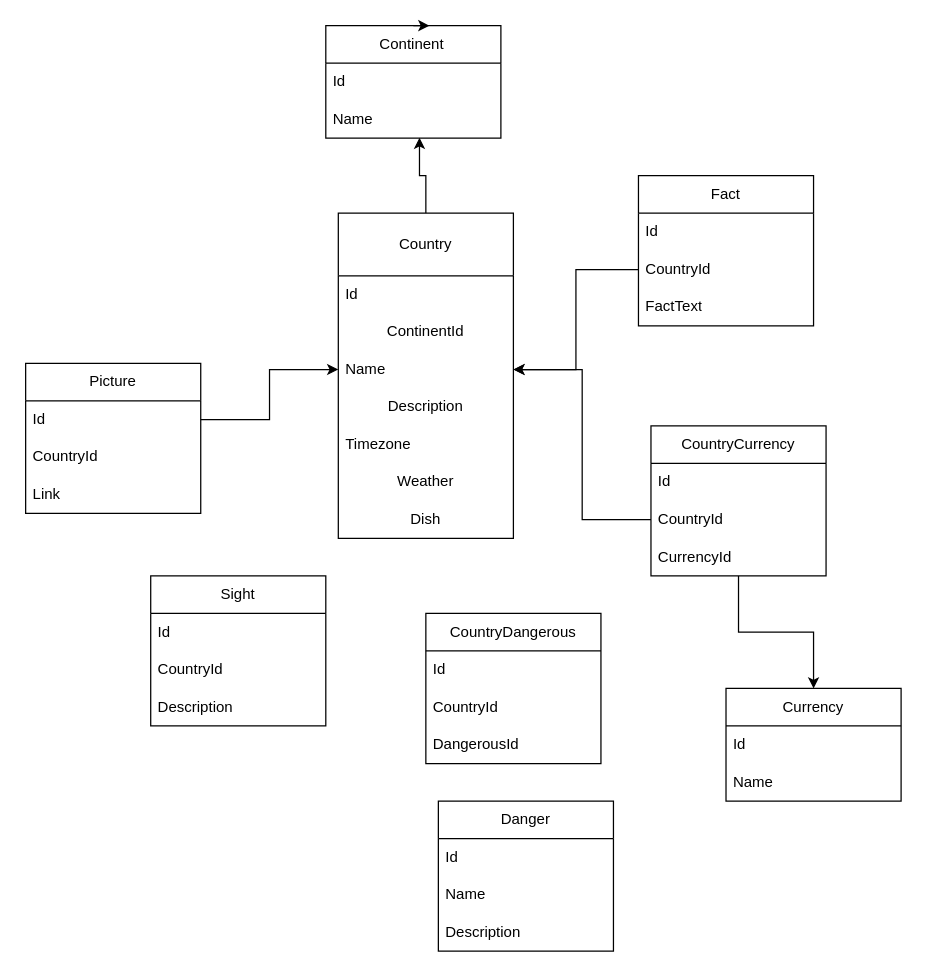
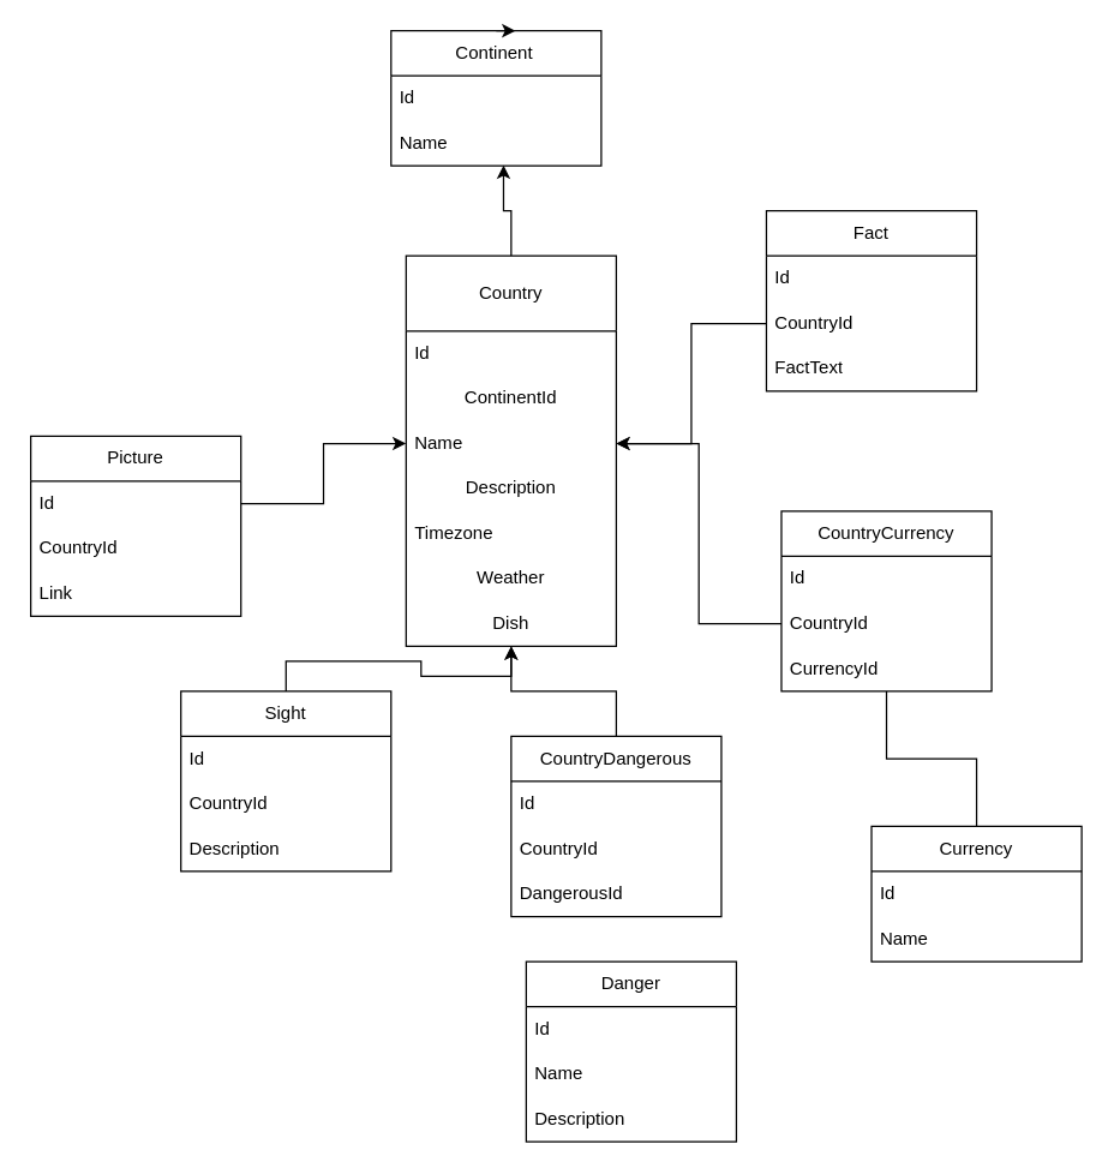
  <mxCell id="0" />
  <mxCell id="1" parent="0" />
  <mxCell id="2" style="edgeStyle=orthogonalEdgeStyle;rounded=0;orthogonalLoop=1;jettySize=auto;html=1;entryX=0.535;entryY=0.986;entryDx=0;entryDy=0;entryPerimeter=0;" edge="1" parent="1" source="3" target="13"><mxGeometry relative="1" as="geometry" /></mxCell>
  <mxCell id="3" value="Country" style="swimlane;fontStyle=0;childLayout=stackLayout;horizontal=1;startSize=50;horizontalStack=0;resizeParent=1;resizeParentMax=0;resizeLast=0;collapsible=1;marginBottom=0;whiteSpace=wrap;html=1;" vertex="1" parent="1"><mxGeometry x="270" y="170" width="140" height="260" as="geometry" /></mxCell>
  <mxCell id="4" value="Id&lt;span style=&quot;white-space: pre;&quot;&gt;&#09;&lt;/span&gt;" style="text;strokeColor=none;fillColor=none;align=left;verticalAlign=middle;spacingLeft=4;spacingRight=4;overflow=hidden;points=[[0,0.5],[1,0.5]];portConstraint=eastwest;rotatable=0;whiteSpace=wrap;html=1;" vertex="1" parent="3"><mxGeometry y="50" width="140" height="30" as="geometry" /></mxCell>
  <mxCell id="5" value="ContinentId" style="text;html=1;strokeColor=none;fillColor=none;align=center;verticalAlign=middle;whiteSpace=wrap;rounded=0;" vertex="1" parent="3"><mxGeometry y="80" width="140" height="30" as="geometry" /></mxCell>
  <mxCell id="6" value="Name" style="text;strokeColor=none;fillColor=none;align=left;verticalAlign=middle;spacingLeft=4;spacingRight=4;overflow=hidden;points=[[0,0.5],[1,0.5]];portConstraint=eastwest;rotatable=0;whiteSpace=wrap;html=1;" vertex="1" parent="3"><mxGeometry y="110" width="140" height="30" as="geometry" /></mxCell>
  <mxCell id="7" value="Description" style="text;html=1;strokeColor=none;fillColor=none;align=center;verticalAlign=middle;whiteSpace=wrap;rounded=0;" vertex="1" parent="3"><mxGeometry y="140" width="140" height="30" as="geometry" /></mxCell>
  <mxCell id="8" value="Timezone" style="text;strokeColor=none;fillColor=none;align=left;verticalAlign=middle;spacingLeft=4;spacingRight=4;overflow=hidden;points=[[0,0.5],[1,0.5]];portConstraint=eastwest;rotatable=0;whiteSpace=wrap;html=1;" vertex="1" parent="3"><mxGeometry y="170" width="140" height="30" as="geometry" /></mxCell>
  <mxCell id="9" value="Weather" style="text;html=1;strokeColor=none;fillColor=none;align=center;verticalAlign=middle;whiteSpace=wrap;rounded=0;" vertex="1" parent="3"><mxGeometry y="200" width="140" height="30" as="geometry" /></mxCell>
  <mxCell id="10" value="Dish" style="text;html=1;strokeColor=none;fillColor=none;align=center;verticalAlign=middle;whiteSpace=wrap;rounded=0;" vertex="1" parent="3"><mxGeometry y="230" width="140" height="30" as="geometry" /></mxCell>
  <mxCell id="11" value="Continent&lt;span style=&quot;white-space: pre;&quot;&gt;&#09;&lt;/span&gt;" style="swimlane;fontStyle=0;childLayout=stackLayout;horizontal=1;startSize=30;horizontalStack=0;resizeParent=1;resizeParentMax=0;resizeLast=0;collapsible=1;marginBottom=0;whiteSpace=wrap;html=1;" vertex="1" parent="1"><mxGeometry x="260" width="140" height="90" as="geometry" y="20" /></mxCell>
  <mxCell id="12" value="Id" style="text;strokeColor=none;fillColor=none;align=left;verticalAlign=middle;spacingLeft=4;spacingRight=4;overflow=hidden;points=[[0,0.5],[1,0.5]];portConstraint=eastwest;rotatable=0;whiteSpace=wrap;html=1;" vertex="1" parent="11"><mxGeometry y="30" width="140" height="30" as="geometry" /></mxCell>
  <mxCell id="13" value="Name" style="text;strokeColor=none;fillColor=none;align=left;verticalAlign=middle;spacingLeft=4;spacingRight=4;overflow=hidden;points=[[0,0.5],[1,0.5]];portConstraint=eastwest;rotatable=0;whiteSpace=wrap;html=1;" vertex="1" parent="11"><mxGeometry y="60" width="140" height="30" as="geometry" /></mxCell>
- <mxCell id="14" style="edgeStyle=orthogonalEdgeStyle;rounded=0;orthogonalLoop=1;jettySize=auto;html=1;entryX=0.5;entryY=0;entryDx=0;entryDy=0;" edge="1" parent="1" source="15" target="19"><mxGeometry relative="1" as="geometry" /></mxCell>
+ <mxCell id="14" style="edgeStyle=orthogonalEdgeStyle;rounded=0;orthogonalLoop=1;jettySize=auto;html=1;entryX=0.5;entryY=0;entryDx=0;entryDy=0;endArrow=none;" edge="1" parent="1" source="15" target="19"><mxGeometry relative="1" as="geometry" /></mxCell>
  <mxCell id="15" value="CountryCurrency" style="swimlane;fontStyle=0;childLayout=stackLayout;horizontal=1;startSize=30;horizontalStack=0;resizeParent=1;resizeParentMax=0;resizeLast=0;collapsible=1;marginBottom=0;whiteSpace=wrap;html=1;" vertex="1" parent="1"><mxGeometry x="520" y="340" width="140" height="120" as="geometry" /></mxCell>
  <mxCell id="16" value="Id" style="text;strokeColor=none;fillColor=none;align=left;verticalAlign=middle;spacingLeft=4;spacingRight=4;overflow=hidden;points=[[0,0.5],[1,0.5]];portConstraint=eastwest;rotatable=0;whiteSpace=wrap;html=1;" vertex="1" parent="15"><mxGeometry y="30" width="140" height="30" as="geometry" /></mxCell>
  <mxCell id="17" value="CountryId" style="text;strokeColor=none;fillColor=none;align=left;verticalAlign=middle;spacingLeft=4;spacingRight=4;overflow=hidden;points=[[0,0.5],[1,0.5]];portConstraint=eastwest;rotatable=0;whiteSpace=wrap;html=1;" vertex="1" parent="15"><mxGeometry y="60" width="140" height="30" as="geometry" /></mxCell>
  <mxCell id="18" value="CurrencyId" style="text;strokeColor=none;fillColor=none;align=left;verticalAlign=middle;spacingLeft=4;spacingRight=4;overflow=hidden;points=[[0,0.5],[1,0.5]];portConstraint=eastwest;rotatable=0;whiteSpace=wrap;html=1;" vertex="1" parent="15"><mxGeometry y="90" width="140" height="30" as="geometry" /></mxCell>
  <mxCell id="19" value="Currency" style="swimlane;fontStyle=0;childLayout=stackLayout;horizontal=1;startSize=30;horizontalStack=0;resizeParent=1;resizeParentMax=0;resizeLast=0;collapsible=1;marginBottom=0;whiteSpace=wrap;html=1;" vertex="1" parent="1"><mxGeometry x="580" y="550" width="140" height="90" as="geometry" /></mxCell>
  <mxCell id="20" value="Id" style="text;strokeColor=none;fillColor=none;align=left;verticalAlign=middle;spacingLeft=4;spacingRight=4;overflow=hidden;points=[[0,0.5],[1,0.5]];portConstraint=eastwest;rotatable=0;whiteSpace=wrap;html=1;" vertex="1" parent="19"><mxGeometry y="30" width="140" height="30" as="geometry" /></mxCell>
  <mxCell id="21" value="Name" style="text;strokeColor=none;fillColor=none;align=left;verticalAlign=middle;spacingLeft=4;spacingRight=4;overflow=hidden;points=[[0,0.5],[1,0.5]];portConstraint=eastwest;rotatable=0;whiteSpace=wrap;html=1;" vertex="1" parent="19"><mxGeometry y="60" width="140" height="30" as="geometry" /></mxCell>
+ <mxCell id="22" style="edgeStyle=orthogonalEdgeStyle;rounded=0;orthogonalLoop=1;jettySize=auto;html=1;exitX=0.5;exitY=0;exitDx=0;exitDy=0;entryX=0.5;entryY=1;entryDx=0;entryDy=0;" edge="1" parent="1" source="23" target="10"><mxGeometry relative="1" as="geometry"><mxPoint x="340" y="410" as="targetPoint" /></mxGeometry></mxCell>
  <mxCell id="23" value="CountryDangerous" style="swimlane;fontStyle=0;childLayout=stackLayout;horizontal=1;startSize=30;horizontalStack=0;resizeParent=1;resizeParentMax=0;resizeLast=0;collapsible=1;marginBottom=0;whiteSpace=wrap;html=1;" vertex="1" parent="1"><mxGeometry x="340" y="490" width="140" height="120" as="geometry" /></mxCell>
  <mxCell id="24" value="Id" style="text;strokeColor=none;fillColor=none;align=left;verticalAlign=middle;spacingLeft=4;spacingRight=4;overflow=hidden;points=[[0,0.5],[1,0.5]];portConstraint=eastwest;rotatable=0;whiteSpace=wrap;html=1;" vertex="1" parent="23"><mxGeometry y="30" width="140" height="30" as="geometry" /></mxCell>
  <mxCell id="25" value="CountryId" style="text;strokeColor=none;fillColor=none;align=left;verticalAlign=middle;spacingLeft=4;spacingRight=4;overflow=hidden;points=[[0,0.5],[1,0.5]];portConstraint=eastwest;rotatable=0;whiteSpace=wrap;html=1;" vertex="1" parent="23"><mxGeometry y="60" width="140" height="30" as="geometry" /></mxCell>
  <mxCell id="26" value="DangerousId" style="text;strokeColor=none;fillColor=none;align=left;verticalAlign=middle;spacingLeft=4;spacingRight=4;overflow=hidden;points=[[0,0.5],[1,0.5]];portConstraint=eastwest;rotatable=0;whiteSpace=wrap;html=1;" vertex="1" parent="23"><mxGeometry y="90" width="140" height="30" as="geometry" /></mxCell>
  <mxCell id="27" value="Danger" style="swimlane;fontStyle=0;childLayout=stackLayout;horizontal=1;startSize=30;horizontalStack=0;resizeParent=1;resizeParentMax=0;resizeLast=0;collapsible=1;marginBottom=0;whiteSpace=wrap;html=1;" vertex="1" parent="1"><mxGeometry x="350" y="640" width="140" height="120" as="geometry" /></mxCell>
  <mxCell id="28" value="Id" style="text;strokeColor=none;fillColor=none;align=left;verticalAlign=middle;spacingLeft=4;spacingRight=4;overflow=hidden;points=[[0,0.5],[1,0.5]];portConstraint=eastwest;rotatable=0;whiteSpace=wrap;html=1;" vertex="1" parent="27"><mxGeometry y="30" width="140" height="30" as="geometry" /></mxCell>
  <mxCell id="29" value="Name" style="text;strokeColor=none;fillColor=none;align=left;verticalAlign=middle;spacingLeft=4;spacingRight=4;overflow=hidden;points=[[0,0.5],[1,0.5]];portConstraint=eastwest;rotatable=0;whiteSpace=wrap;html=1;" vertex="1" parent="27"><mxGeometry y="60" width="140" height="30" as="geometry" /></mxCell>
  <mxCell id="30" value="Description" style="text;strokeColor=none;fillColor=none;align=left;verticalAlign=middle;spacingLeft=4;spacingRight=4;overflow=hidden;points=[[0,0.5],[1,0.5]];portConstraint=eastwest;rotatable=0;whiteSpace=wrap;html=1;" vertex="1" parent="27"><mxGeometry y="90" width="140" height="30" as="geometry" /></mxCell>
  <mxCell id="31" value="Picture" style="swimlane;fontStyle=0;childLayout=stackLayout;horizontal=1;startSize=30;horizontalStack=0;resizeParent=1;resizeParentMax=0;resizeLast=0;collapsible=1;marginBottom=0;whiteSpace=wrap;html=1;" vertex="1" parent="1"><mxGeometry x="20" y="290" width="140" height="120" as="geometry" /></mxCell>
  <mxCell id="32" value="Id" style="text;strokeColor=none;fillColor=none;align=left;verticalAlign=middle;spacingLeft=4;spacingRight=4;overflow=hidden;points=[[0,0.5],[1,0.5]];portConstraint=eastwest;rotatable=0;whiteSpace=wrap;html=1;" vertex="1" parent="31"><mxGeometry y="30" width="140" height="30" as="geometry" /></mxCell>
  <mxCell id="33" value="CountryId" style="text;strokeColor=none;fillColor=none;align=left;verticalAlign=middle;spacingLeft=4;spacingRight=4;overflow=hidden;points=[[0,0.5],[1,0.5]];portConstraint=eastwest;rotatable=0;whiteSpace=wrap;html=1;" vertex="1" parent="31"><mxGeometry y="60" width="140" height="30" as="geometry" /></mxCell>
  <mxCell id="34" value="Link" style="text;strokeColor=none;fillColor=none;align=left;verticalAlign=middle;spacingLeft=4;spacingRight=4;overflow=hidden;points=[[0,0.5],[1,0.5]];portConstraint=eastwest;rotatable=0;whiteSpace=wrap;html=1;" vertex="1" parent="31"><mxGeometry y="90" width="140" height="30" as="geometry" /></mxCell>
+ <mxCell id="35" style="edgeStyle=orthogonalEdgeStyle;rounded=0;orthogonalLoop=1;jettySize=auto;html=1;exitX=0.5;exitY=0;exitDx=0;exitDy=0;entryX=0.5;entryY=1;entryDx=0;entryDy=0;" edge="1" parent="1" source="36" target="10"><mxGeometry relative="1" as="geometry" /></mxCell>
  <mxCell id="36" value="Sight" style="swimlane;fontStyle=0;childLayout=stackLayout;horizontal=1;startSize=30;horizontalStack=0;resizeParent=1;resizeParentMax=0;resizeLast=0;collapsible=1;marginBottom=0;whiteSpace=wrap;html=1;" vertex="1" parent="1"><mxGeometry x="120" y="460" width="140" height="120" as="geometry" /></mxCell>
  <mxCell id="37" value="Id" style="text;strokeColor=none;fillColor=none;align=left;verticalAlign=middle;spacingLeft=4;spacingRight=4;overflow=hidden;points=[[0,0.5],[1,0.5]];portConstraint=eastwest;rotatable=0;whiteSpace=wrap;html=1;" vertex="1" parent="36"><mxGeometry y="30" width="140" height="30" as="geometry" /></mxCell>
  <mxCell id="38" value="CountryId" style="text;strokeColor=none;fillColor=none;align=left;verticalAlign=middle;spacingLeft=4;spacingRight=4;overflow=hidden;points=[[0,0.5],[1,0.5]];portConstraint=eastwest;rotatable=0;whiteSpace=wrap;html=1;" vertex="1" parent="36"><mxGeometry y="60" width="140" height="30" as="geometry" /></mxCell>
  <mxCell id="39" value="Description" style="text;strokeColor=none;fillColor=none;align=left;verticalAlign=middle;spacingLeft=4;spacingRight=4;overflow=hidden;points=[[0,0.5],[1,0.5]];portConstraint=eastwest;rotatable=0;whiteSpace=wrap;html=1;" vertex="1" parent="36"><mxGeometry y="90" width="140" height="30" as="geometry" /></mxCell>
  <mxCell id="40" style="edgeStyle=orthogonalEdgeStyle;rounded=0;orthogonalLoop=1;jettySize=auto;html=1;exitX=0.5;exitY=0;exitDx=0;exitDy=0;entryX=0.592;entryY=0;entryDx=0;entryDy=0;entryPerimeter=0;" edge="1" parent="1" source="11" target="11"><mxGeometry relative="1" as="geometry" /></mxCell>
  <mxCell id="41" value="Fact" style="swimlane;fontStyle=0;childLayout=stackLayout;horizontal=1;startSize=30;horizontalStack=0;resizeParent=1;resizeParentMax=0;resizeLast=0;collapsible=1;marginBottom=0;whiteSpace=wrap;html=1;" vertex="1" parent="1"><mxGeometry x="510" y="140" width="140" height="120" as="geometry" /></mxCell>
  <mxCell id="42" value="Id" style="text;strokeColor=none;fillColor=none;align=left;verticalAlign=middle;spacingLeft=4;spacingRight=4;overflow=hidden;points=[[0,0.5],[1,0.5]];portConstraint=eastwest;rotatable=0;whiteSpace=wrap;html=1;" vertex="1" parent="41"><mxGeometry y="30" width="140" height="30" as="geometry" /></mxCell>
  <mxCell id="43" value="CountryId" style="text;strokeColor=none;fillColor=none;align=left;verticalAlign=middle;spacingLeft=4;spacingRight=4;overflow=hidden;points=[[0,0.5],[1,0.5]];portConstraint=eastwest;rotatable=0;whiteSpace=wrap;html=1;" vertex="1" parent="41"><mxGeometry y="60" width="140" height="30" as="geometry" /></mxCell>
  <mxCell id="44" value="FactText" style="text;strokeColor=none;fillColor=none;align=left;verticalAlign=middle;spacingLeft=4;spacingRight=4;overflow=hidden;points=[[0,0.5],[1,0.5]];portConstraint=eastwest;rotatable=0;whiteSpace=wrap;html=1;" vertex="1" parent="41"><mxGeometry y="90" width="140" height="30" as="geometry" /></mxCell>
  <mxCell id="45" style="edgeStyle=orthogonalEdgeStyle;rounded=0;orthogonalLoop=1;jettySize=auto;html=1;entryX=1;entryY=0.5;entryDx=0;entryDy=0;" edge="1" parent="1" source="43" target="6"><mxGeometry relative="1" as="geometry" /></mxCell>
  <mxCell id="46" style="edgeStyle=orthogonalEdgeStyle;rounded=0;orthogonalLoop=1;jettySize=auto;html=1;" edge="1" parent="1" source="17" target="6"><mxGeometry relative="1" as="geometry" /></mxCell>
  <mxCell id="47" style="edgeStyle=orthogonalEdgeStyle;rounded=0;orthogonalLoop=1;jettySize=auto;html=1;exitX=1;exitY=0.5;exitDx=0;exitDy=0;entryX=0;entryY=0.5;entryDx=0;entryDy=0;" edge="1" parent="1" source="32" target="6"><mxGeometry relative="1" as="geometry" /></mxCell>
